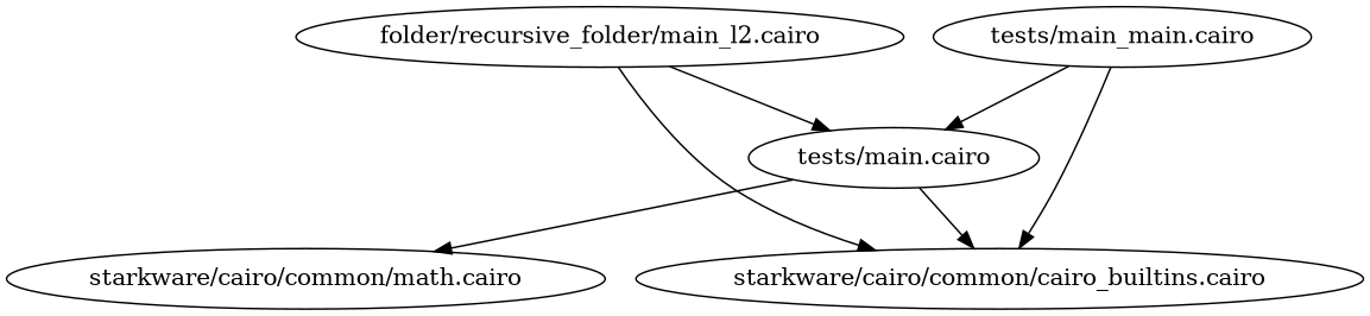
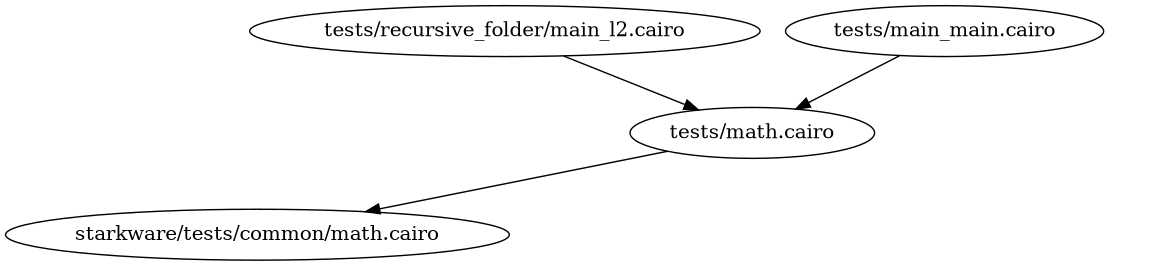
  digraph {
    n1 [label="tests/main_main.cairo"]
-   "tests/main.cairo"
-   "starkware/cairo/common/cairo_builtins.cairo"
-   "starkware/cairo/common/math.cairo"
-   "tests/recursive_folder/main_l2.cairo" [label="folder/recursive_folder/main_l2.cairo"]
+   "tests/main.cairo" [label="tests/math.cairo"]
+   "starkware/cairo/common/math.cairo" [label="starkware/tests/common/math.cairo"]
+   "tests/recursive_folder/main_l2.cairo"
    n1 -> "tests/main.cairo"
-   n1 -> "starkware/cairo/common/cairo_builtins.cairo"
-   "tests/main.cairo" -> "starkware/cairo/common/cairo_builtins.cairo"
    "tests/main.cairo" -> "starkware/cairo/common/math.cairo"
    "tests/recursive_folder/main_l2.cairo" -> "tests/main.cairo"
-   "tests/recursive_folder/main_l2.cairo" -> "starkware/cairo/common/cairo_builtins.cairo"
  }
